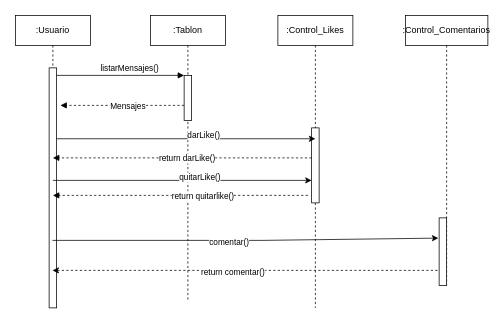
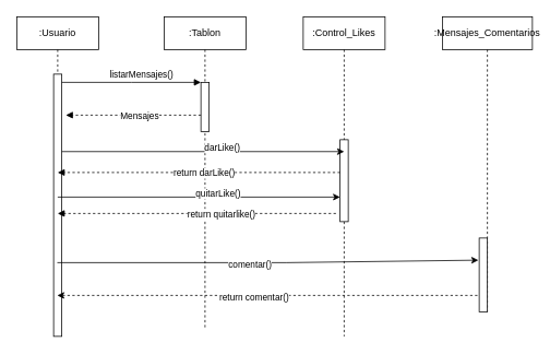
  <mxCell id="0" />
  <mxCell id="1" parent="0" />
  <mxCell id="2" value=":Usuario" style="shape=umlLifeline;perimeter=lifelinePerimeter;whiteSpace=wrap;html=1;container=0;dropTarget=0;collapsible=0;recursiveResize=0;outlineConnect=0;portConstraint=eastwest;newEdgeStyle={&quot;edgeStyle&quot;:&quot;elbowEdgeStyle&quot;,&quot;elbow&quot;:&quot;vertical&quot;,&quot;curved&quot;:0,&quot;rounded&quot;:0};" vertex="1" parent="1"><mxGeometry x="20" y="20" width="100" height="390" as="geometry" /></mxCell>
  <mxCell id="3" value="" style="html=1;points=[];perimeter=orthogonalPerimeter;outlineConnect=0;targetShapes=umlLifeline;portConstraint=eastwest;newEdgeStyle={&quot;edgeStyle&quot;:&quot;elbowEdgeStyle&quot;,&quot;elbow&quot;:&quot;vertical&quot;,&quot;curved&quot;:0,&quot;rounded&quot;:0};" vertex="1" parent="2"><mxGeometry x="45" y="70" width="10" height="320" as="geometry" /></mxCell>
  <mxCell id="4" value=":Tablon" style="shape=umlLifeline;perimeter=lifelinePerimeter;whiteSpace=wrap;html=1;container=0;dropTarget=0;collapsible=0;recursiveResize=0;outlineConnect=0;portConstraint=eastwest;newEdgeStyle={&quot;edgeStyle&quot;:&quot;elbowEdgeStyle&quot;,&quot;elbow&quot;:&quot;vertical&quot;,&quot;curved&quot;:0,&quot;rounded&quot;:0};" vertex="1" parent="1"><mxGeometry x="200" y="20" width="100" height="380" as="geometry" /></mxCell>
  <mxCell id="5" value="" style="html=1;points=[];perimeter=orthogonalPerimeter;outlineConnect=0;targetShapes=umlLifeline;portConstraint=eastwest;newEdgeStyle={&quot;edgeStyle&quot;:&quot;elbowEdgeStyle&quot;,&quot;elbow&quot;:&quot;vertical&quot;,&quot;curved&quot;:0,&quot;rounded&quot;:0};" vertex="1" parent="4"><mxGeometry x="45" y="80" width="10" height="60" as="geometry" /></mxCell>
  <mxCell id="6" value="&lt;span style=&quot;white-space: pre;&quot;&gt;&#09;&lt;/span&gt;listarMensajes()" style="html=1;verticalAlign=bottom;endArrow=block;edgeStyle=elbowEdgeStyle;elbow=vertical;curved=0;rounded=0;" edge="1" parent="1" source="3" target="5"><mxGeometry relative="1" as="geometry"><mxPoint x="175" y="110" as="sourcePoint" /><Array as="points"><mxPoint x="160" y="100" /></Array></mxGeometry></mxCell>
  <mxCell id="7" value="Mensajes" style="html=1;verticalAlign=bottom;endArrow=block;edgeStyle=elbowEdgeStyle;elbow=vertical;curved=0;rounded=0;dashed=1;" edge="1" parent="1" source="5"><mxGeometry x="-0.091" y="10" relative="1" as="geometry"><mxPoint x="155" y="140" as="sourcePoint" /><Array as="points"><mxPoint x="170" y="140" /></Array><mxPoint x="80" y="140" as="targetPoint" /><mxPoint as="offset" /></mxGeometry></mxCell>
- <mxCell id="8" value=":Control_Comentarios" style="shape=umlLifeline;perimeter=lifelinePerimeter;whiteSpace=wrap;html=1;container=0;dropTarget=0;collapsible=0;recursiveResize=0;outlineConnect=0;portConstraint=eastwest;newEdgeStyle={&quot;edgeStyle&quot;:&quot;elbowEdgeStyle&quot;,&quot;elbow&quot;:&quot;vertical&quot;,&quot;curved&quot;:0,&quot;rounded&quot;:0};" vertex="1" parent="1"><mxGeometry x="540" y="20" width="110" height="360" as="geometry" /></mxCell>
+ <mxCell id="8" value=":Mensajes_Comentarios" style="shape=umlLifeline;perimeter=lifelinePerimeter;whiteSpace=wrap;html=1;container=0;dropTarget=0;collapsible=0;recursiveResize=0;outlineConnect=0;portConstraint=eastwest;newEdgeStyle={&quot;edgeStyle&quot;:&quot;elbowEdgeStyle&quot;,&quot;elbow&quot;:&quot;vertical&quot;,&quot;curved&quot;:0,&quot;rounded&quot;:0};" vertex="1" parent="1"><mxGeometry x="540" y="20" width="110" height="360" as="geometry" /></mxCell>
  <mxCell id="9" value="" style="html=1;points=[];perimeter=orthogonalPerimeter;outlineConnect=0;targetShapes=umlLifeline;portConstraint=eastwest;newEdgeStyle={&quot;edgeStyle&quot;:&quot;elbowEdgeStyle&quot;,&quot;elbow&quot;:&quot;vertical&quot;,&quot;curved&quot;:0,&quot;rounded&quot;:0};" vertex="1" parent="8"><mxGeometry x="45" y="270" width="10" height="90" as="geometry" /></mxCell>
  <mxCell id="10" value=":Control_Likes" style="shape=umlLifeline;perimeter=lifelinePerimeter;whiteSpace=wrap;html=1;container=0;dropTarget=0;collapsible=0;recursiveResize=0;outlineConnect=0;portConstraint=eastwest;newEdgeStyle={&quot;edgeStyle&quot;:&quot;elbowEdgeStyle&quot;,&quot;elbow&quot;:&quot;vertical&quot;,&quot;curved&quot;:0,&quot;rounded&quot;:0};" vertex="1" parent="1"><mxGeometry x="370" y="20" width="100" height="390" as="geometry" /></mxCell>
  <mxCell id="11" value="" style="html=1;points=[];perimeter=orthogonalPerimeter;outlineConnect=0;targetShapes=umlLifeline;portConstraint=eastwest;newEdgeStyle={&quot;edgeStyle&quot;:&quot;elbowEdgeStyle&quot;,&quot;elbow&quot;:&quot;vertical&quot;,&quot;curved&quot;:0,&quot;rounded&quot;:0};" vertex="1" parent="10"><mxGeometry x="45" y="150" width="10" height="100" as="geometry" /></mxCell>
  <mxCell id="12" value="" style="endArrow=classic;html=1;strokeWidth=1;rounded=0;endFill=1;" edge="1" parent="1"><mxGeometry width="50" height="50" relative="1" as="geometry"><mxPoint x="70" y="240" as="sourcePoint" /><mxPoint x="415" y="240" as="targetPoint" /></mxGeometry></mxCell>
  <mxCell id="13" value="quitarLike()" style="edgeLabel;html=1;align=center;verticalAlign=middle;resizable=0;points=[];" connectable="0" vertex="1" parent="12"><mxGeometry x="0.283" y="2" relative="1" as="geometry"><mxPoint x="-26" y="-3" as="offset" /></mxGeometry></mxCell>
  <mxCell id="14" value="return darLike()" style="html=1;verticalAlign=bottom;endArrow=block;edgeStyle=elbowEdgeStyle;elbow=vertical;curved=0;rounded=0;dashed=1;" edge="1" parent="1" source="11"><mxGeometry x="-0.03" y="10" relative="1" as="geometry"><mxPoint x="235" y="210" as="sourcePoint" /><Array as="points"><mxPoint x="160" y="210" /></Array><mxPoint x="70" y="210" as="targetPoint" /><mxPoint x="1" as="offset" /></mxGeometry></mxCell>
  <mxCell id="15" value="return quitarlike()" style="html=1;verticalAlign=bottom;endArrow=block;edgeStyle=elbowEdgeStyle;elbow=vertical;curved=0;rounded=0;dashed=1;" edge="1" parent="1"><mxGeometry x="-0.176" y="10" relative="1" as="geometry"><mxPoint x="410" y="260" as="sourcePoint" /><Array as="points"><mxPoint x="160" y="260" /></Array><mxPoint x="70" y="260" as="targetPoint" /><mxPoint as="offset" /></mxGeometry></mxCell>
  <mxCell id="16" value="" style="endArrow=classic;html=1;strokeWidth=1;rounded=0;endFill=1;" edge="1" parent="1"><mxGeometry width="50" height="50" relative="1" as="geometry"><mxPoint x="75" y="184.5" as="sourcePoint" /><mxPoint x="420" y="184.5" as="targetPoint" /></mxGeometry></mxCell>
  <mxCell id="17" value="darLike()" style="edgeLabel;html=1;align=center;verticalAlign=middle;resizable=0;points=[];" connectable="0" vertex="1" parent="16"><mxGeometry x="0.283" y="2" relative="1" as="geometry"><mxPoint x="-26" y="-3" as="offset" /></mxGeometry></mxCell>
  <mxCell id="18" value="" style="endArrow=classic;html=1;rounded=0;entryX=-0.1;entryY=0.3;entryDx=0;entryDy=0;entryPerimeter=0;endFill=1;" edge="1" parent="1" source="2" target="9"><mxGeometry width="50" height="50" relative="1" as="geometry"><mxPoint x="330" y="260" as="sourcePoint" /><mxPoint x="380" y="210" as="targetPoint" /><Array as="points"><mxPoint x="350" y="320" /></Array></mxGeometry></mxCell>
  <mxCell id="19" value="comentar()" style="edgeLabel;html=1;align=center;verticalAlign=middle;resizable=0;points=[];" connectable="0" vertex="1" parent="18"><mxGeometry x="-0.088" y="-2" relative="1" as="geometry"><mxPoint as="offset" /></mxGeometry></mxCell>
  <mxCell id="20" value="" style="endArrow=none;html=1;rounded=0;endFill=0;dashed=1;startArrow=classic;startFill=1;" edge="1" parent="1" source="2" target="9"><mxGeometry width="50" height="50" relative="1" as="geometry"><mxPoint x="330" y="260" as="sourcePoint" /><mxPoint x="570" y="400" as="targetPoint" /><Array as="points"><mxPoint x="350" y="360" /></Array></mxGeometry></mxCell>
  <mxCell id="21" value="return comentar()" style="edgeLabel;html=1;align=center;verticalAlign=middle;resizable=0;points=[];" connectable="0" vertex="1" parent="20"><mxGeometry x="-0.067" y="-1" relative="1" as="geometry"><mxPoint as="offset" /></mxGeometry></mxCell>
